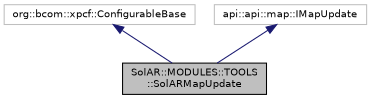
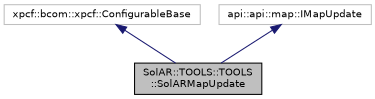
  digraph {
    node [color=grey75 fillcolor=white fontname=Helvetica fontsize=10 shape=record style=filled]
    edge [color=midnightblue dir=back fontname=Helvetica fontsize=10 labelfontname=Helvetica labelfontsize=10 style=solid]
-   n1 [color=black fillcolor=grey75 fontcolor=black height=0.2 label="SolAR::MODULES::TOOLS\l::SolARMapUpdate" width=0.4]
-   n2 [height=0.2 label="org::bcom::xpcf::ConfigurableBase" width=0.4]
+   n1 [color=black fillcolor=grey75 fontcolor=black height=0.2 label="SolAR::TOOLS::TOOLS\l::SolARMapUpdate" width=0.4]
+   n2 [height=0.2 label="xpcf::bcom::xpcf::ConfigurableBase" width=0.4]
    n3 [height=0.2 label="api::api::map::IMapUpdate" width=0.4]
    n2 -> n1
    n3 -> n1
  }
